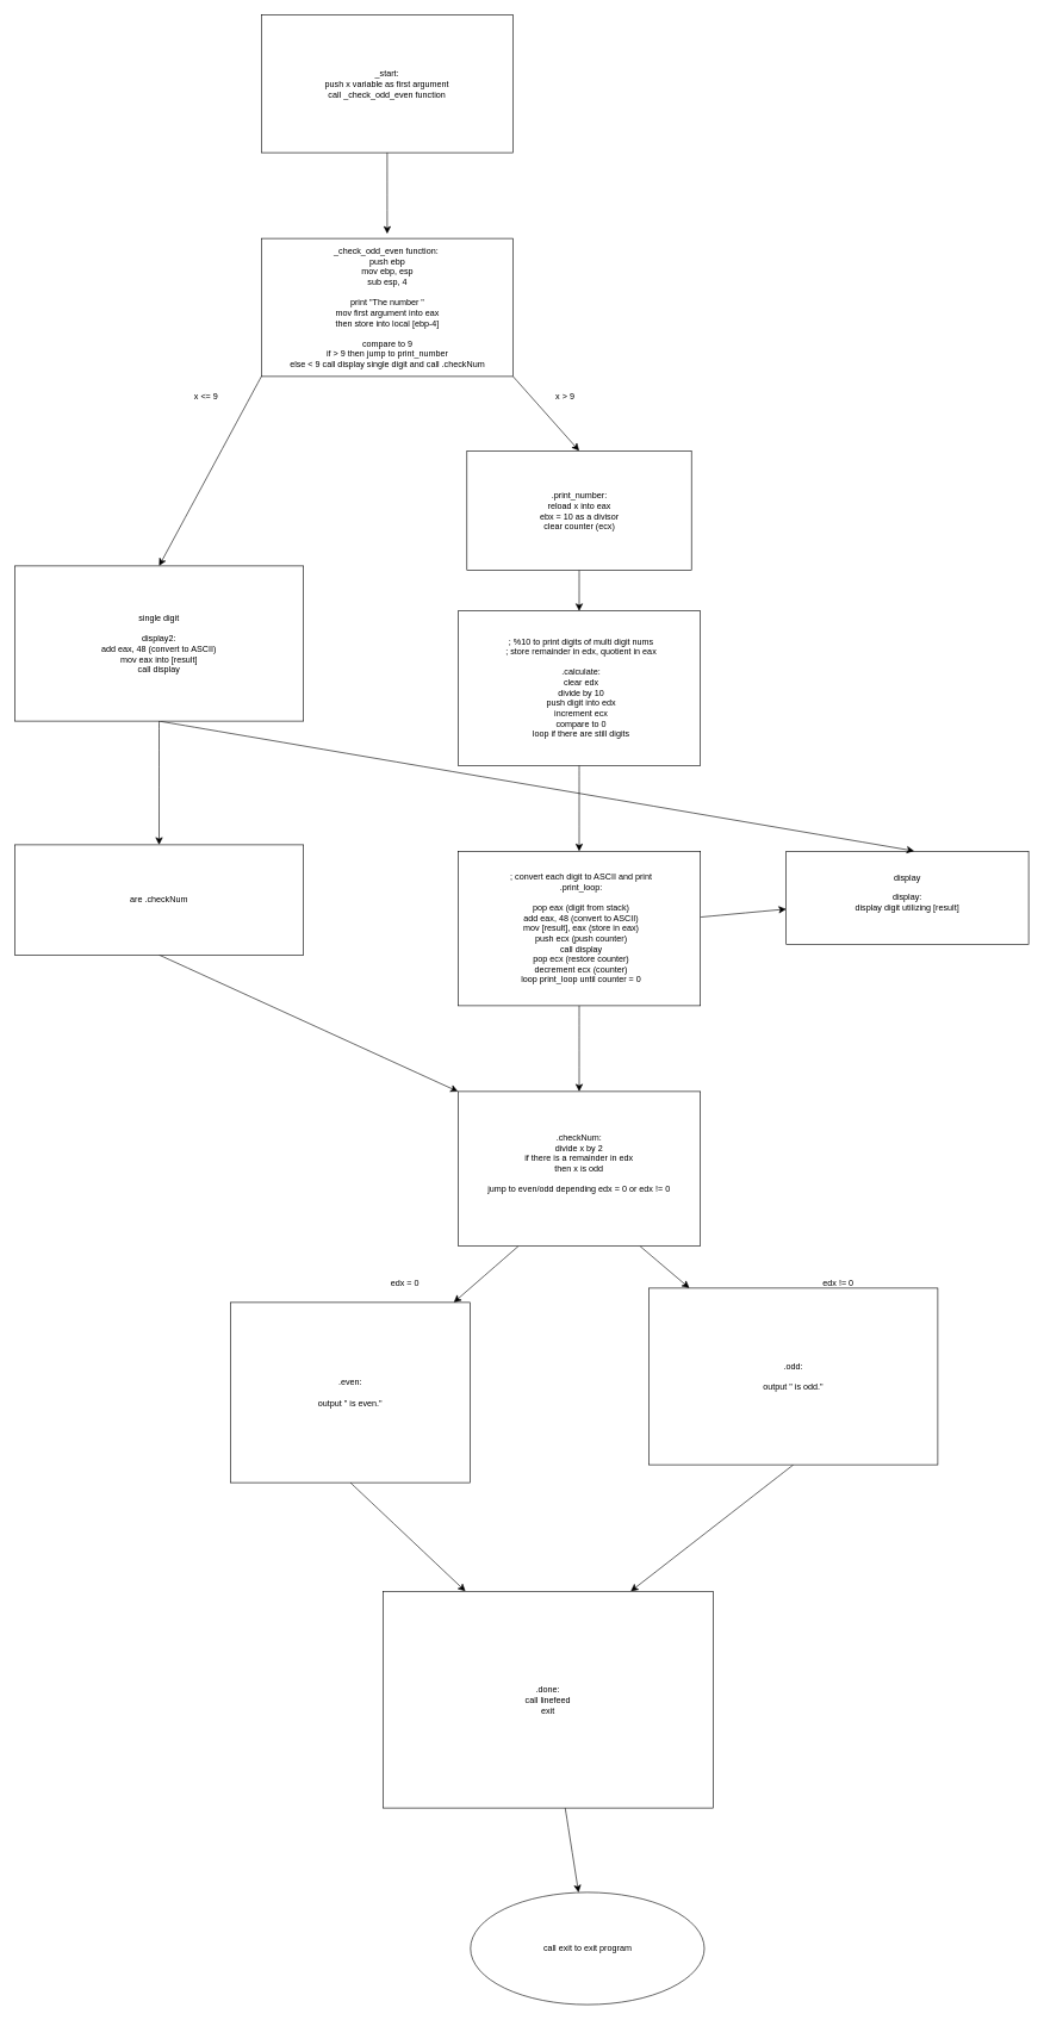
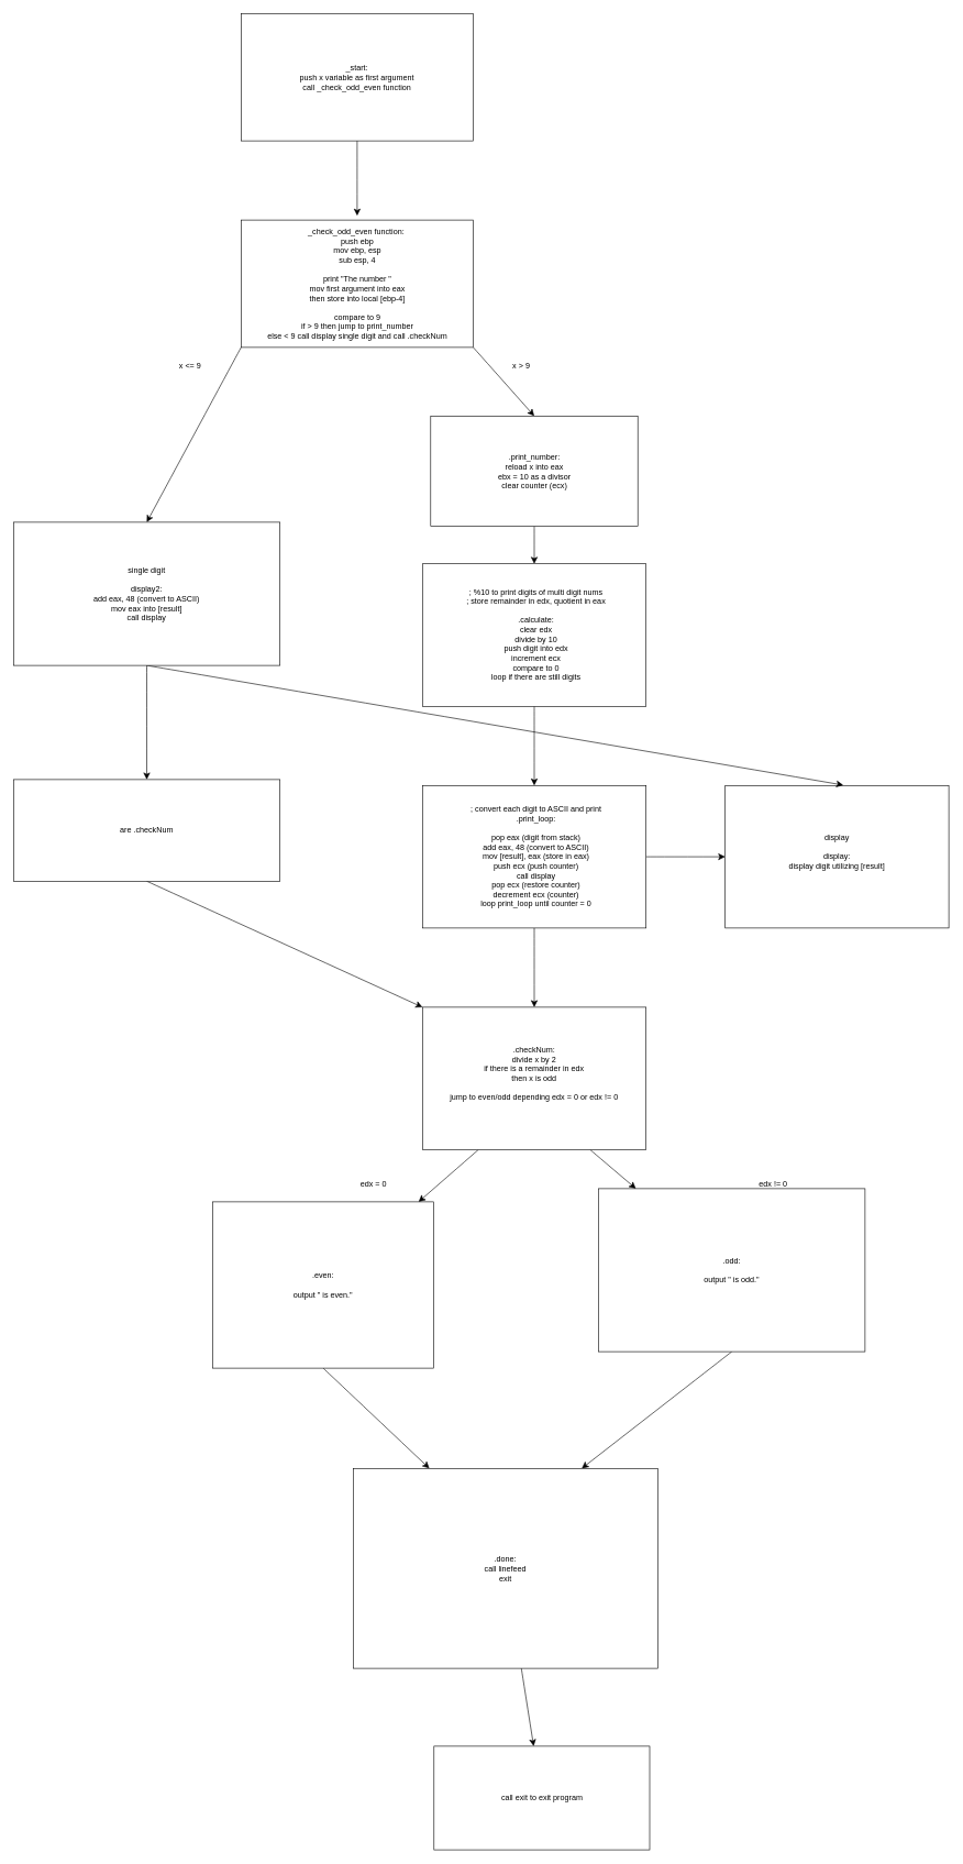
  <mxCell id="0" />
  <mxCell id="1" parent="0" />
  <mxCell id="2" style="edgeStyle=none;curved=1;rounded=0;orthogonalLoop=1;jettySize=auto;html=1;exitX=0;exitY=1;exitDx=0;exitDy=0;fontSize=12;startSize=8;endSize=8;entryX=0.5;entryY=0;entryDx=0;entryDy=0;" edge="1" parent="1" source="4" target="34"><mxGeometry relative="1" as="geometry"><mxPoint x="288.474" y="629.053" as="targetPoint" /></mxGeometry></mxCell>
  <mxCell id="3" style="edgeStyle=none;curved=1;rounded=0;orthogonalLoop=1;jettySize=auto;html=1;exitX=1;exitY=1;exitDx=0;exitDy=0;fontSize=12;startSize=8;endSize=8;entryX=0.5;entryY=0;entryDx=0;entryDy=0;" edge="1" parent="1" source="4" target="9"><mxGeometry relative="1" as="geometry"><mxPoint x="781.869" y="622.003" as="targetPoint" /></mxGeometry></mxCell>
  <mxCell id="4" value="" style="rounded=0;whiteSpace=wrap;html=1;" vertex="1" parent="1"><mxGeometry x="365" y="333" width="352" height="193" as="geometry" /></mxCell>
  <mxCell id="5" value="_check_odd_even function:&amp;nbsp;&lt;div&gt;push ebp&lt;/div&gt;&lt;div&gt;mov ebp, esp&lt;/div&gt;&lt;div&gt;sub esp, 4&lt;/div&gt;&lt;div&gt;&lt;br&gt;&lt;/div&gt;&lt;div&gt;print &quot;The number &quot;&lt;/div&gt;&lt;div&gt;mov first argument into eax&lt;br&gt;then store into local [ebp-4]&lt;/div&gt;&lt;div&gt;&lt;br&gt;&lt;/div&gt;&lt;div&gt;compare to 9&lt;/div&gt;&lt;div&gt;if &amp;gt; 9 then jump to print_number&lt;br&gt;else &amp;lt; 9 call display single digit and call .checkNum&lt;/div&gt;" style="text;html=1;align=center;verticalAlign=middle;whiteSpace=wrap;rounded=0;" vertex="1" parent="1"><mxGeometry x="375.75" y="359" width="330.5" height="141" as="geometry" /></mxCell>
  <mxCell id="6" value="x &amp;lt;= 9" style="text;html=1;align=center;verticalAlign=middle;whiteSpace=wrap;rounded=0;" vertex="1" parent="1"><mxGeometry x="258" y="540" width="60" height="30" as="geometry" /></mxCell>
  <mxCell id="7" value="x &amp;gt; 9" style="text;html=1;align=center;verticalAlign=middle;whiteSpace=wrap;rounded=0;" vertex="1" parent="1"><mxGeometry x="760" y="540" width="60" height="30" as="geometry" /></mxCell>
  <mxCell id="8" style="edgeStyle=none;curved=1;rounded=0;orthogonalLoop=1;jettySize=auto;html=1;exitX=0.5;exitY=1;exitDx=0;exitDy=0;entryX=0.5;entryY=0;entryDx=0;entryDy=0;fontSize=12;startSize=8;endSize=8;" edge="1" parent="1" source="9" target="12"><mxGeometry relative="1" as="geometry" /></mxCell>
  <mxCell id="9" value="" style="rounded=0;whiteSpace=wrap;html=1;" vertex="1" parent="1"><mxGeometry x="652.5" y="630" width="314" height="167" as="geometry" /></mxCell>
  <mxCell id="10" value=".print_number:&lt;br&gt;reload x into eax&lt;div&gt;ebx = 10 as a divisor&lt;/div&gt;&lt;div&gt;clear counter (ecx)&lt;/div&gt;" style="text;html=1;align=center;verticalAlign=middle;whiteSpace=wrap;rounded=0;" vertex="1" parent="1"><mxGeometry x="678.5" y="652.5" width="262" height="122" as="geometry" /></mxCell>
  <mxCell id="11" value="" style="edgeStyle=none;curved=1;rounded=0;orthogonalLoop=1;jettySize=auto;html=1;fontSize=12;startSize=8;endSize=8;" edge="1" parent="1" source="12" target="16"><mxGeometry relative="1" as="geometry" /></mxCell>
  <mxCell id="12" value="" style="whiteSpace=wrap;html=1;" vertex="1" parent="1"><mxGeometry x="640" y="854" width="339" height="216" as="geometry" /></mxCell>
  <mxCell id="13" value="&lt;div&gt;; %10 to print digits of multi digit nums&lt;/div&gt;&lt;div&gt;; store remainder in edx, quotient in eax&lt;/div&gt;&lt;div&gt;&lt;br&gt;&lt;/div&gt;.calculate:&lt;div&gt;clear edx&lt;/div&gt;&lt;div&gt;divide by 10&lt;/div&gt;&lt;div&gt;push digit into edx&lt;/div&gt;&lt;div&gt;increment ecx&lt;/div&gt;&lt;div&gt;compare to 0&lt;/div&gt;&lt;div&gt;loop if there are still digits&lt;/div&gt;" style="text;html=1;align=center;verticalAlign=middle;whiteSpace=wrap;rounded=0;" vertex="1" parent="1"><mxGeometry x="666.5" y="874" width="291" height="174" as="geometry" /></mxCell>
  <mxCell id="14" value="" style="edgeStyle=none;curved=1;rounded=0;orthogonalLoop=1;jettySize=auto;html=1;fontSize=12;startSize=8;endSize=8;" edge="1" parent="1" source="16" target="20"><mxGeometry relative="1" as="geometry" /></mxCell>
  <mxCell id="15" value="" style="edgeStyle=none;curved=1;rounded=0;orthogonalLoop=1;jettySize=auto;html=1;fontSize=12;startSize=8;endSize=8;" edge="1" parent="1" source="16" target="23"><mxGeometry relative="1" as="geometry" /></mxCell>
  <mxCell id="16" value="" style="whiteSpace=wrap;html=1;" vertex="1" parent="1"><mxGeometry x="640" y="1190" width="339" height="216" as="geometry" /></mxCell>
  <mxCell id="17" style="edgeStyle=none;curved=1;rounded=0;orthogonalLoop=1;jettySize=auto;html=1;fontSize=12;startSize=8;endSize=8;" edge="1" parent="1" source="18"><mxGeometry relative="1" as="geometry"><mxPoint x="541" y="326.429" as="targetPoint" /></mxGeometry></mxCell>
  <mxCell id="18" value="_start:&lt;div&gt;push x variable as first argument&lt;/div&gt;&lt;div&gt;call _check_odd_even function&lt;br&gt;&lt;/div&gt;" style="rounded=0;whiteSpace=wrap;html=1;" vertex="1" parent="1"><mxGeometry x="365" y="20" width="352" height="193" as="geometry" /></mxCell>
  <mxCell id="19" value="&lt;div&gt;; convert each digit to ASCII and print&lt;/div&gt;.print_loop:&lt;div&gt;&lt;br&gt;&lt;/div&gt;&lt;div&gt;pop eax (digit from stack)&lt;/div&gt;&lt;div&gt;add eax, 48 (convert to ASCII)&lt;/div&gt;&lt;div&gt;mov [result], eax (store in eax)&lt;/div&gt;&lt;div&gt;push ecx (push counter)&lt;/div&gt;&lt;div&gt;call display&lt;br&gt;pop ecx (restore counter)&lt;/div&gt;&lt;div&gt;decrement ecx (counter)&lt;/div&gt;&lt;div&gt;loop print_loop until counter = 0&lt;/div&gt;" style="text;html=1;align=center;verticalAlign=middle;whiteSpace=wrap;rounded=0;" vertex="1" parent="1"><mxGeometry x="666.5" y="1211" width="291" height="174" as="geometry" /></mxCell>
- <mxCell id="20" value="&lt;div&gt;display&lt;/div&gt;&lt;div&gt;&lt;br&gt;&lt;/div&gt;display:&lt;div&gt;display digit utilizing [result]&lt;br&gt;&lt;div&gt;&lt;br&gt;&lt;/div&gt;&lt;/div&gt;" style="whiteSpace=wrap;html=1;" vertex="1" parent="1"><mxGeometry x="1099" y="1190" width="339" height="130" as="geometry" /></mxCell>
+ <mxCell id="20" value="&lt;div&gt;display&lt;/div&gt;&lt;div&gt;&lt;br&gt;&lt;/div&gt;display:&lt;div&gt;display digit utilizing [result]&lt;br&gt;&lt;div&gt;&lt;br&gt;&lt;/div&gt;&lt;/div&gt;" style="whiteSpace=wrap;html=1;" vertex="1" parent="1"><mxGeometry x="1099" y="1190" width="339" height="216" as="geometry" /></mxCell>
  <mxCell id="21" style="edgeStyle=none;curved=1;rounded=0;orthogonalLoop=1;jettySize=auto;html=1;exitX=0.25;exitY=1;exitDx=0;exitDy=0;fontSize=12;startSize=8;endSize=8;" edge="1" parent="1" source="23" target="25"><mxGeometry relative="1" as="geometry"><mxPoint x="609" y="1864" as="targetPoint" /></mxGeometry></mxCell>
  <mxCell id="22" style="edgeStyle=none;curved=1;rounded=0;orthogonalLoop=1;jettySize=auto;html=1;exitX=0.75;exitY=1;exitDx=0;exitDy=0;fontSize=12;startSize=8;endSize=8;" edge="1" parent="1" source="23" target="27"><mxGeometry relative="1" as="geometry"><mxPoint x="1020" y="1861" as="targetPoint" /></mxGeometry></mxCell>
  <mxCell id="23" value=".checkNum:&lt;div&gt;divide x by 2&lt;/div&gt;&lt;div&gt;if there is a remainder in edx&lt;/div&gt;&lt;div&gt;then x is odd&lt;/div&gt;&lt;div&gt;&lt;br&gt;&lt;/div&gt;&lt;div&gt;jump to even/odd depending edx = 0 or edx != 0&lt;/div&gt;&lt;div&gt;&lt;br&gt;&lt;/div&gt;" style="whiteSpace=wrap;html=1;" vertex="1" parent="1"><mxGeometry x="640" y="1526" width="339" height="216" as="geometry" /></mxCell>
  <mxCell id="24" style="edgeStyle=none;curved=1;rounded=0;orthogonalLoop=1;jettySize=auto;html=1;exitX=0.5;exitY=1;exitDx=0;exitDy=0;fontSize=12;startSize=8;endSize=8;entryX=0.25;entryY=0;entryDx=0;entryDy=0;" edge="1" parent="1" source="25" target="31"><mxGeometry relative="1" as="geometry"><mxPoint x="791.556" y="2231.556" as="targetPoint" /></mxGeometry></mxCell>
  <mxCell id="25" value=".even:&lt;div&gt;&lt;br&gt;&lt;/div&gt;&lt;div&gt;output &quot; is even.&quot;&lt;/div&gt;" style="rounded=0;whiteSpace=wrap;html=1;" vertex="1" parent="1"><mxGeometry x="322" y="1821" width="335" height="252" as="geometry" /></mxCell>
  <mxCell id="26" style="edgeStyle=none;curved=1;rounded=0;orthogonalLoop=1;jettySize=auto;html=1;exitX=0.5;exitY=1;exitDx=0;exitDy=0;fontSize=12;startSize=8;endSize=8;entryX=0.75;entryY=0;entryDx=0;entryDy=0;" edge="1" parent="1" source="27" target="31"><mxGeometry relative="1" as="geometry"><mxPoint x="790.444" y="2230.444" as="targetPoint" /></mxGeometry></mxCell>
  <mxCell id="27" value=".odd:&lt;br&gt;&lt;br&gt;output &quot; is odd.&quot;" style="rounded=0;whiteSpace=wrap;html=1;" vertex="1" parent="1"><mxGeometry x="907" y="1801" width="404" height="247" as="geometry" /></mxCell>
  <mxCell id="28" value="edx = 0" style="text;html=1;align=center;verticalAlign=middle;whiteSpace=wrap;rounded=0;" vertex="1" parent="1"><mxGeometry x="536" y="1780" width="60" height="30" as="geometry" /></mxCell>
  <mxCell id="29" value="edx != 0" style="text;html=1;align=center;verticalAlign=middle;whiteSpace=wrap;rounded=0;" vertex="1" parent="1"><mxGeometry x="1142" y="1780" width="60" height="30" as="geometry" /></mxCell>
  <mxCell id="30" value="" style="edgeStyle=none;curved=1;rounded=0;orthogonalLoop=1;jettySize=auto;html=1;fontSize=12;startSize=8;endSize=8;" edge="1" parent="1" source="31" target="37"><mxGeometry relative="1" as="geometry" /></mxCell>
  <mxCell id="31" value=".done:&lt;div&gt;call linefeed&lt;/div&gt;&lt;div&gt;exit&lt;/div&gt;" style="rounded=0;whiteSpace=wrap;html=1;" vertex="1" parent="1"><mxGeometry x="535" y="2225" width="462" height="303" as="geometry" /></mxCell>
  <mxCell id="32" style="edgeStyle=none;curved=1;rounded=0;orthogonalLoop=1;jettySize=auto;html=1;exitX=0.5;exitY=1;exitDx=0;exitDy=0;fontSize=12;startSize=8;endSize=8;entryX=0.528;entryY=-0.003;entryDx=0;entryDy=0;entryPerimeter=0;" edge="1" parent="1" source="34" target="20"><mxGeometry relative="1" as="geometry"><mxPoint x="445" y="1231" as="targetPoint" /></mxGeometry></mxCell>
  <mxCell id="33" value="" style="edgeStyle=none;curved=1;rounded=0;orthogonalLoop=1;jettySize=auto;html=1;fontSize=12;startSize=8;endSize=8;" edge="1" parent="1" source="34" target="36"><mxGeometry relative="1" as="geometry" /></mxCell>
  <mxCell id="34" value="&lt;div&gt;single digit&lt;/div&gt;&lt;div&gt;&lt;br&gt;&lt;/div&gt;display2:&lt;br&gt;add eax, 48 (convert to ASCII)&lt;div&gt;mov eax into [result]&lt;/div&gt;&lt;div&gt;call display&lt;/div&gt;" style="rounded=0;whiteSpace=wrap;html=1;" vertex="1" parent="1"><mxGeometry x="20" y="791" width="404" height="217" as="geometry" /></mxCell>
  <mxCell id="35" style="edgeStyle=none;curved=1;rounded=0;orthogonalLoop=1;jettySize=auto;html=1;exitX=0.5;exitY=1;exitDx=0;exitDy=0;entryX=0;entryY=0;entryDx=0;entryDy=0;fontSize=12;startSize=8;endSize=8;" edge="1" parent="1" source="36" target="23"><mxGeometry relative="1" as="geometry" /></mxCell>
  <mxCell id="36" value="are .checkNum" style="rounded=0;whiteSpace=wrap;html=1;" vertex="1" parent="1"><mxGeometry x="20" y="1181" width="404" height="154" as="geometry" /></mxCell>
- <mxCell id="37" value="call exit to exit program" style="ellipse;whiteSpace=wrap;html=1;" vertex="1" parent="1"><mxGeometry x="657.5" y="2646" width="327" height="157" as="geometry" /></mxCell>
+ <mxCell id="37" value="call exit to exit program" style="rounded=0;whiteSpace=wrap;html=1;" vertex="1" parent="1"><mxGeometry x="657.5" y="2646" width="327" height="157" as="geometry" /></mxCell>
